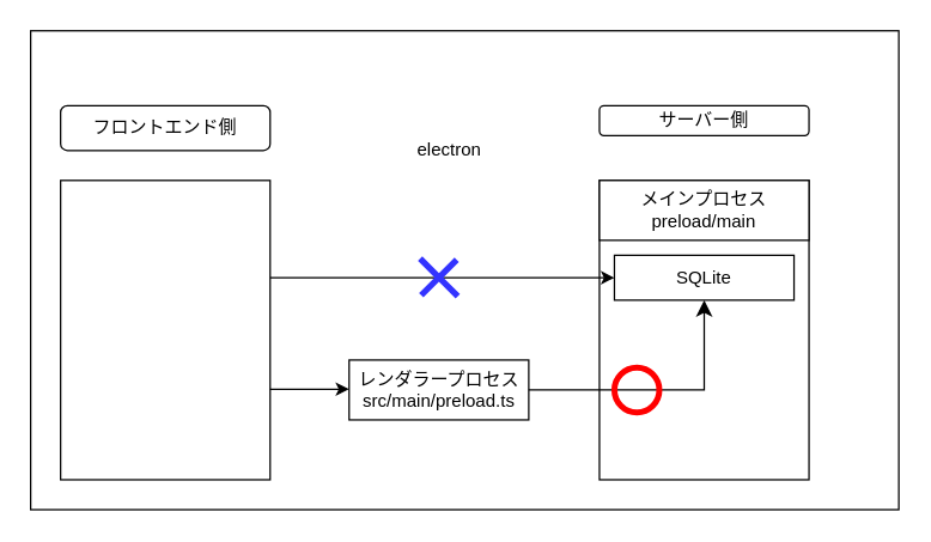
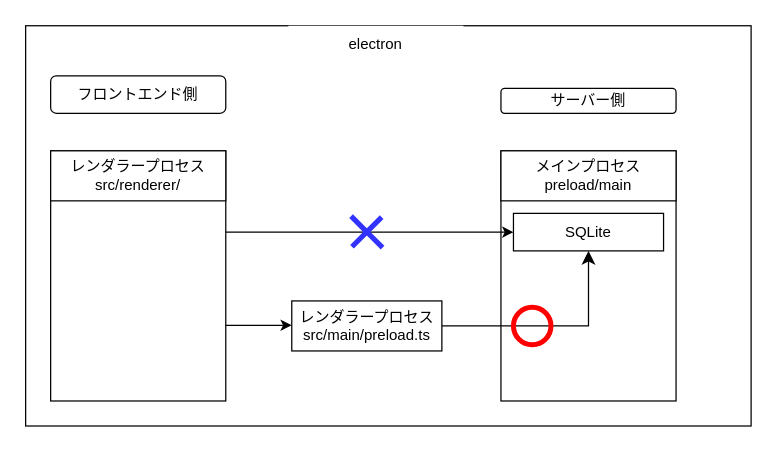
  <mxCell id="0" />
  <mxCell id="1" parent="0" />
  <mxCell id="2" value="" style="rounded=0;whiteSpace=wrap;html=1;" vertex="1" parent="1"><mxGeometry x="20" y="20" width="580" height="320" as="geometry" /></mxCell>
  <mxCell id="3" value="" style="rounded=0;whiteSpace=wrap;html=1;" vertex="1" parent="1"><mxGeometry x="400" y="120" width="140" height="200" as="geometry" /></mxCell>
  <mxCell id="4" value="メインプロセス&lt;div&gt;preload/main&lt;br&gt;&lt;/div&gt;" style="rounded=0;whiteSpace=wrap;html=1;" vertex="1" parent="1"><mxGeometry x="400" y="120" width="140" height="40" as="geometry" /></mxCell>
- <mxCell id="5" value="フロントエンド側" style="rounded=1;whiteSpace=wrap;html=1;" vertex="1" parent="1"><mxGeometry x="40" y="70" width="140" height="30" as="geometry" /></mxCell>
+ <mxCell id="5" value="フロントエンド側" style="rounded=1;whiteSpace=wrap;html=1;" vertex="1" parent="1"><mxGeometry x="40" y="60" width="140" height="30" as="geometry" /></mxCell>
  <mxCell id="6" value="サーバー側" style="rounded=1;whiteSpace=wrap;html=1;" vertex="1" parent="1"><mxGeometry x="400" y="70" width="140" height="20" as="geometry" /></mxCell>
  <mxCell id="7" value="SQLite" style="rounded=0;whiteSpace=wrap;html=1;" vertex="1" parent="1"><mxGeometry x="410" y="170" width="120" height="30" as="geometry" /></mxCell>
  <mxCell id="8" value="" style="endArrow=classic;html=1;rounded=0;entryX=0;entryY=0.5;entryDx=0;entryDy=0;exitX=1;exitY=0.325;exitDx=0;exitDy=0;exitPerimeter=0;" edge="1" parent="1" source="14" target="7"><mxGeometry width="50" height="50" relative="1" as="geometry"><mxPoint x="180" y="180" as="sourcePoint" /><mxPoint x="230" y="130" as="targetPoint" /></mxGeometry></mxCell>
- <mxCell id="9" value="electron" style="rounded=0;whiteSpace=wrap;html=1;strokeColor=none;" vertex="1" parent="1"><mxGeometry x="230" y="85" width="140" height="30" as="geometry" /></mxCell>
+ <mxCell id="9" value="electron" style="rounded=0;whiteSpace=wrap;html=1;strokeColor=none;" vertex="1" parent="1"><mxGeometry x="230" y="20" width="140" height="30" as="geometry" /></mxCell>
  <mxCell id="10" value="" style="shape=cross;whiteSpace=wrap;html=1;rotation=-45;size=0.124;fillColor=#3333FF;strokeColor=none;" vertex="1" parent="1"><mxGeometry x="276" y="167" width="33.54" height="35.61" as="geometry" /></mxCell>
  <mxCell id="11" value="レンダラープロセス&lt;div&gt;src/main/preload.ts&lt;/div&gt;" style="rounded=0;whiteSpace=wrap;html=1;" vertex="1" parent="1"><mxGeometry x="232.77" y="240" width="120" height="40" as="geometry" /></mxCell>
  <mxCell id="12" value="" style="endArrow=classic;html=1;rounded=0;" edge="1" parent="1"><mxGeometry width="50" height="50" relative="1" as="geometry"><mxPoint x="152.77" y="259.5" as="sourcePoint" /><mxPoint x="232.77" y="259.5" as="targetPoint" /></mxGeometry></mxCell>
  <mxCell id="13" value="" style="edgeStyle=segmentEdgeStyle;endArrow=classic;html=1;curved=0;rounded=0;endSize=8;startSize=8;entryX=0.5;entryY=1;entryDx=0;entryDy=0;" edge="1" parent="1" target="7"><mxGeometry width="50" height="50" relative="1" as="geometry"><mxPoint x="352.77" y="260" as="sourcePoint" /><mxPoint x="402.77" y="210" as="targetPoint" /><Array as="points"><mxPoint x="470" y="260" /></Array></mxGeometry></mxCell>
  <mxCell id="14" value="" style="rounded=0;whiteSpace=wrap;html=1;" parent="1" vertex="1"><mxGeometry x="40" y="120" width="140" height="200" as="geometry" /></mxCell>
+ <mxCell id="15" value="レンダラープロセス&lt;div&gt;src/renderer/&lt;/div&gt;" style="rounded=0;whiteSpace=wrap;html=1;" vertex="1" parent="1"><mxGeometry x="40" y="120" width="140" height="40" as="geometry" /></mxCell>
  <mxCell id="16" value="" style="ellipse;whiteSpace=wrap;html=1;aspect=fixed;fillColor=none;strokeColor=#FF0000;strokeWidth=4;" vertex="1" parent="1"><mxGeometry x="410" y="245" width="30" height="30" as="geometry" /></mxCell>
